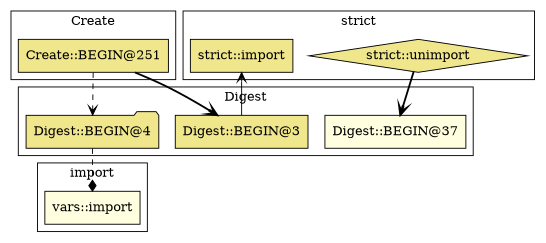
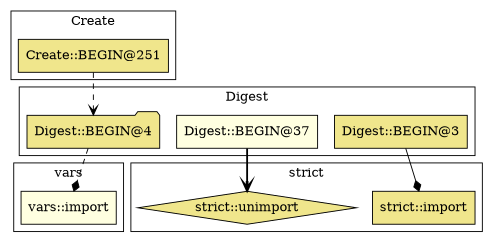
  digraph {
    node [fillcolor=khaki shape=box style=filled]
    edge [arrowhead=vee style=dashed]
    "vars::import" [fillcolor=lightyellow]
    "Create::BEGIN@251"
    "strict::import"
    "strict::unimport" [shape=diamond]
    "Digest::BEGIN@4" [shape=folder]
    "Digest::BEGIN@3"
    "Digest::BEGIN@37" [fillcolor=lightyellow]
    subgraph cluster_1 {
-     label=import
+     label=vars
      "vars::import"
    }
    subgraph cluster_2 {
      label=Create
      "Create::BEGIN@251"
    }
    subgraph cluster_3 {
      label="strict"
      "strict::import"
      "strict::unimport"
    }
    subgraph cluster_4 {
      label=Digest
      "Digest::BEGIN@4"
      "Digest::BEGIN@3"
      "Digest::BEGIN@37"
    }
    "Create::BEGIN@251" -> "Digest::BEGIN@4"
-   "Create::BEGIN@251" -> "Digest::BEGIN@3" [style=bold]
    "Digest::BEGIN@4" -> "vars::import" [arrowhead=diamond]
-   "Digest::BEGIN@3" -> "strict::import" [style=solid]
-   "strict::unimport" -> "Digest::BEGIN@37" [style=bold]
+   "Digest::BEGIN@3" -> "strict::import" [arrowhead=diamond style=solid]
+   "Digest::BEGIN@37" -> "strict::unimport" [style=bold]
  }
